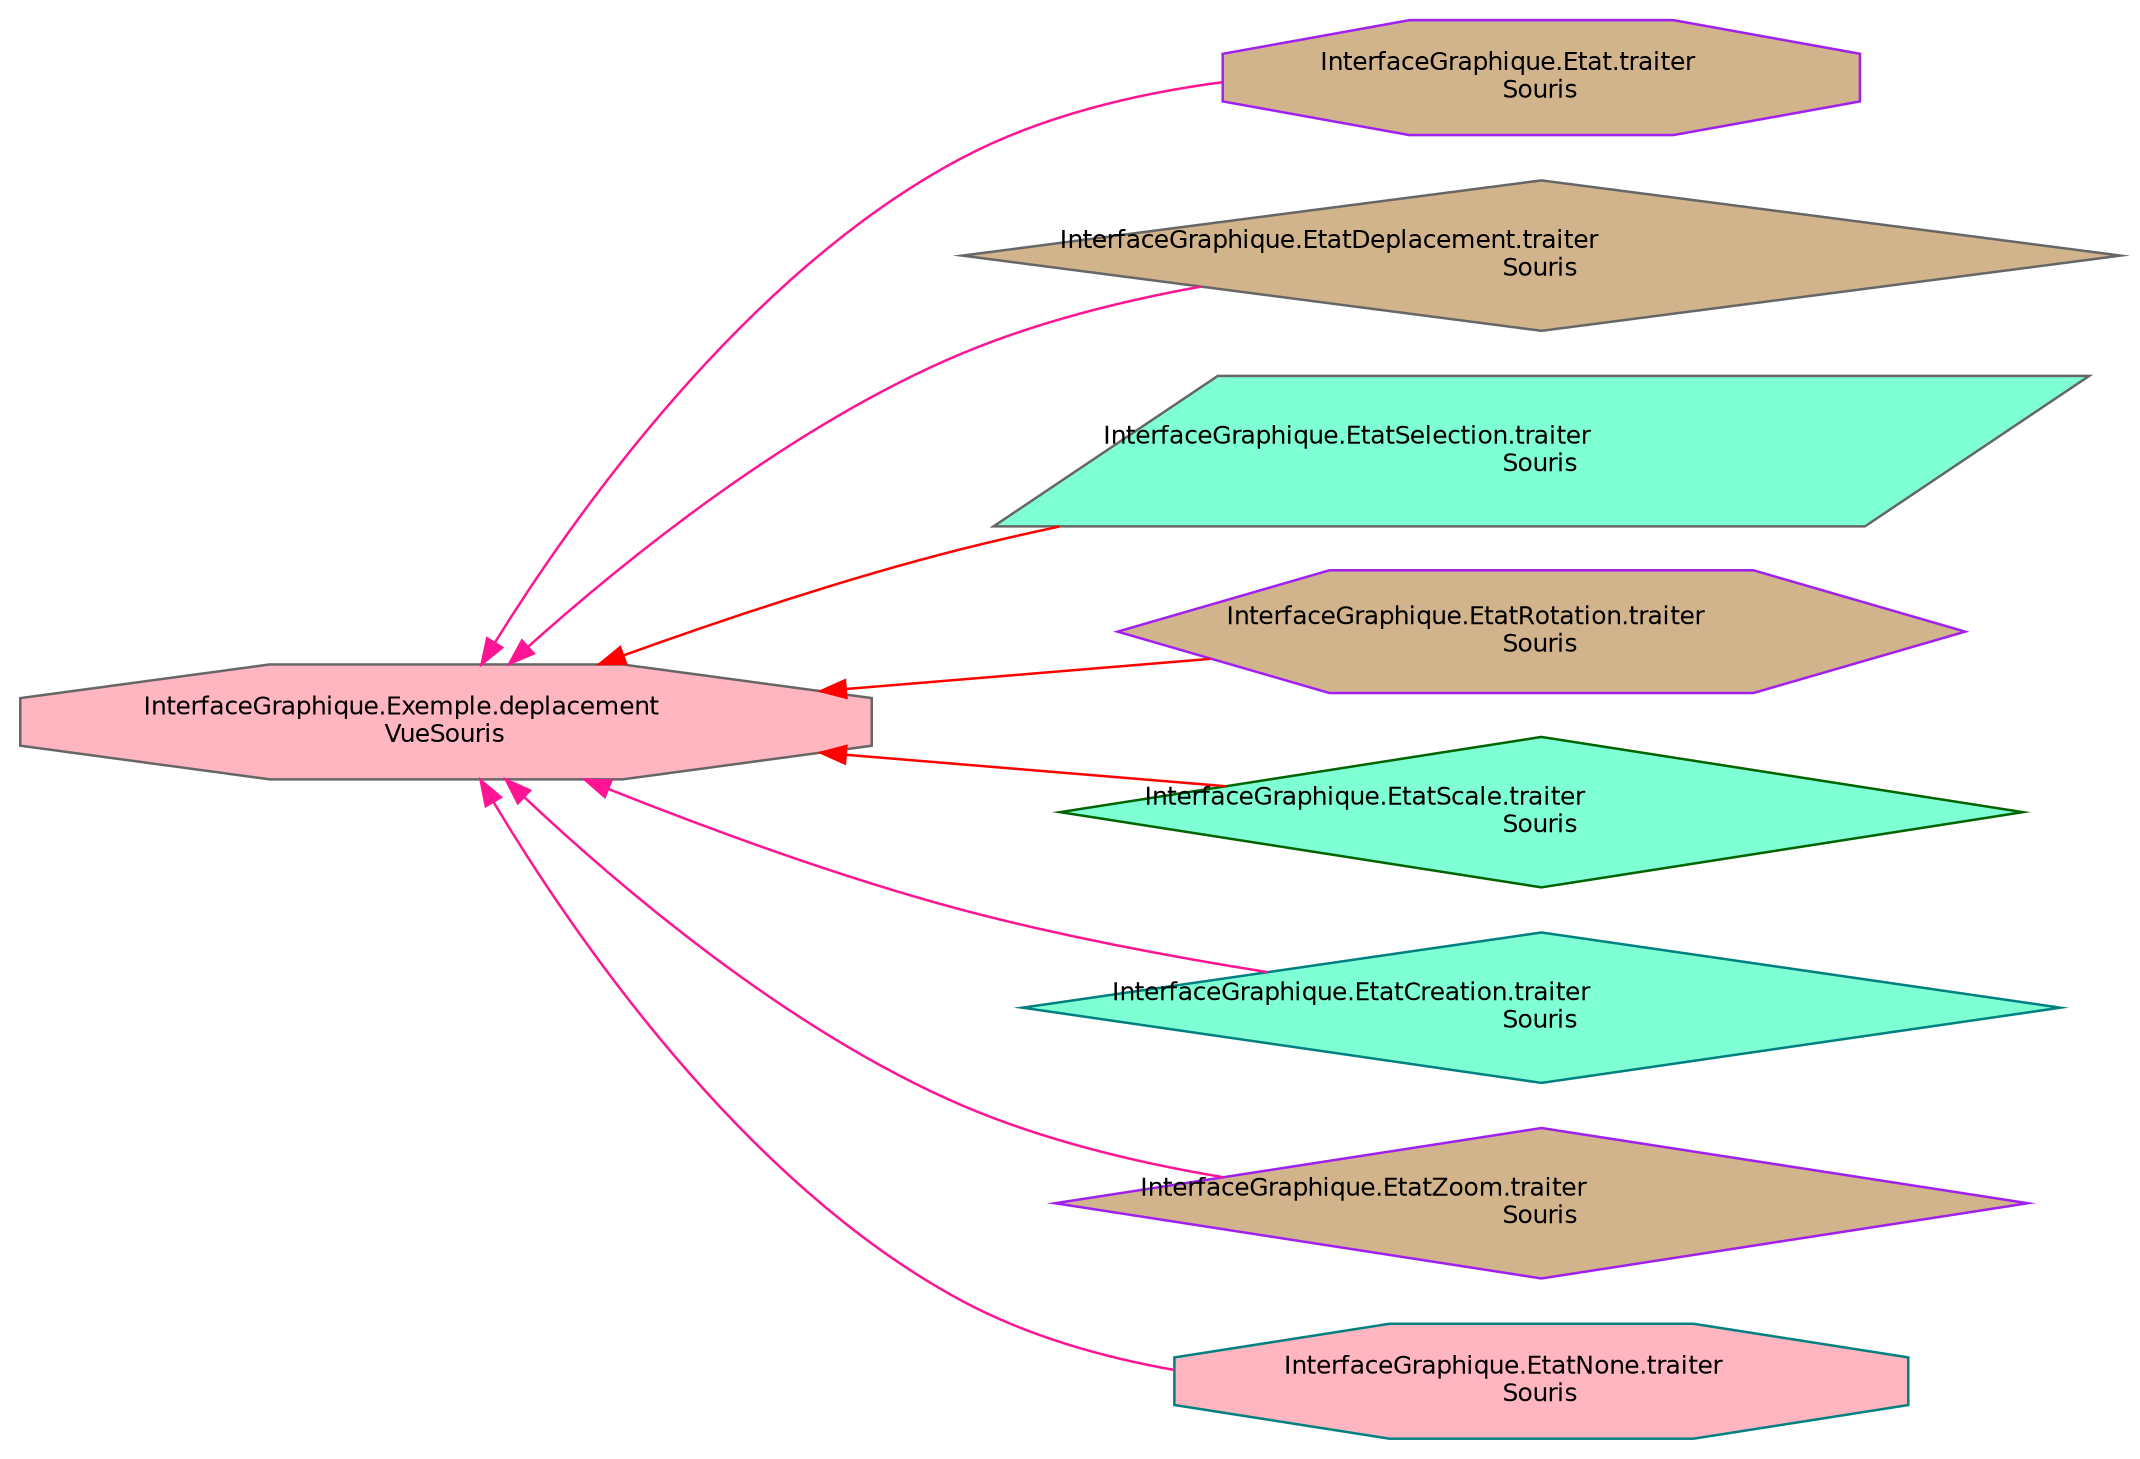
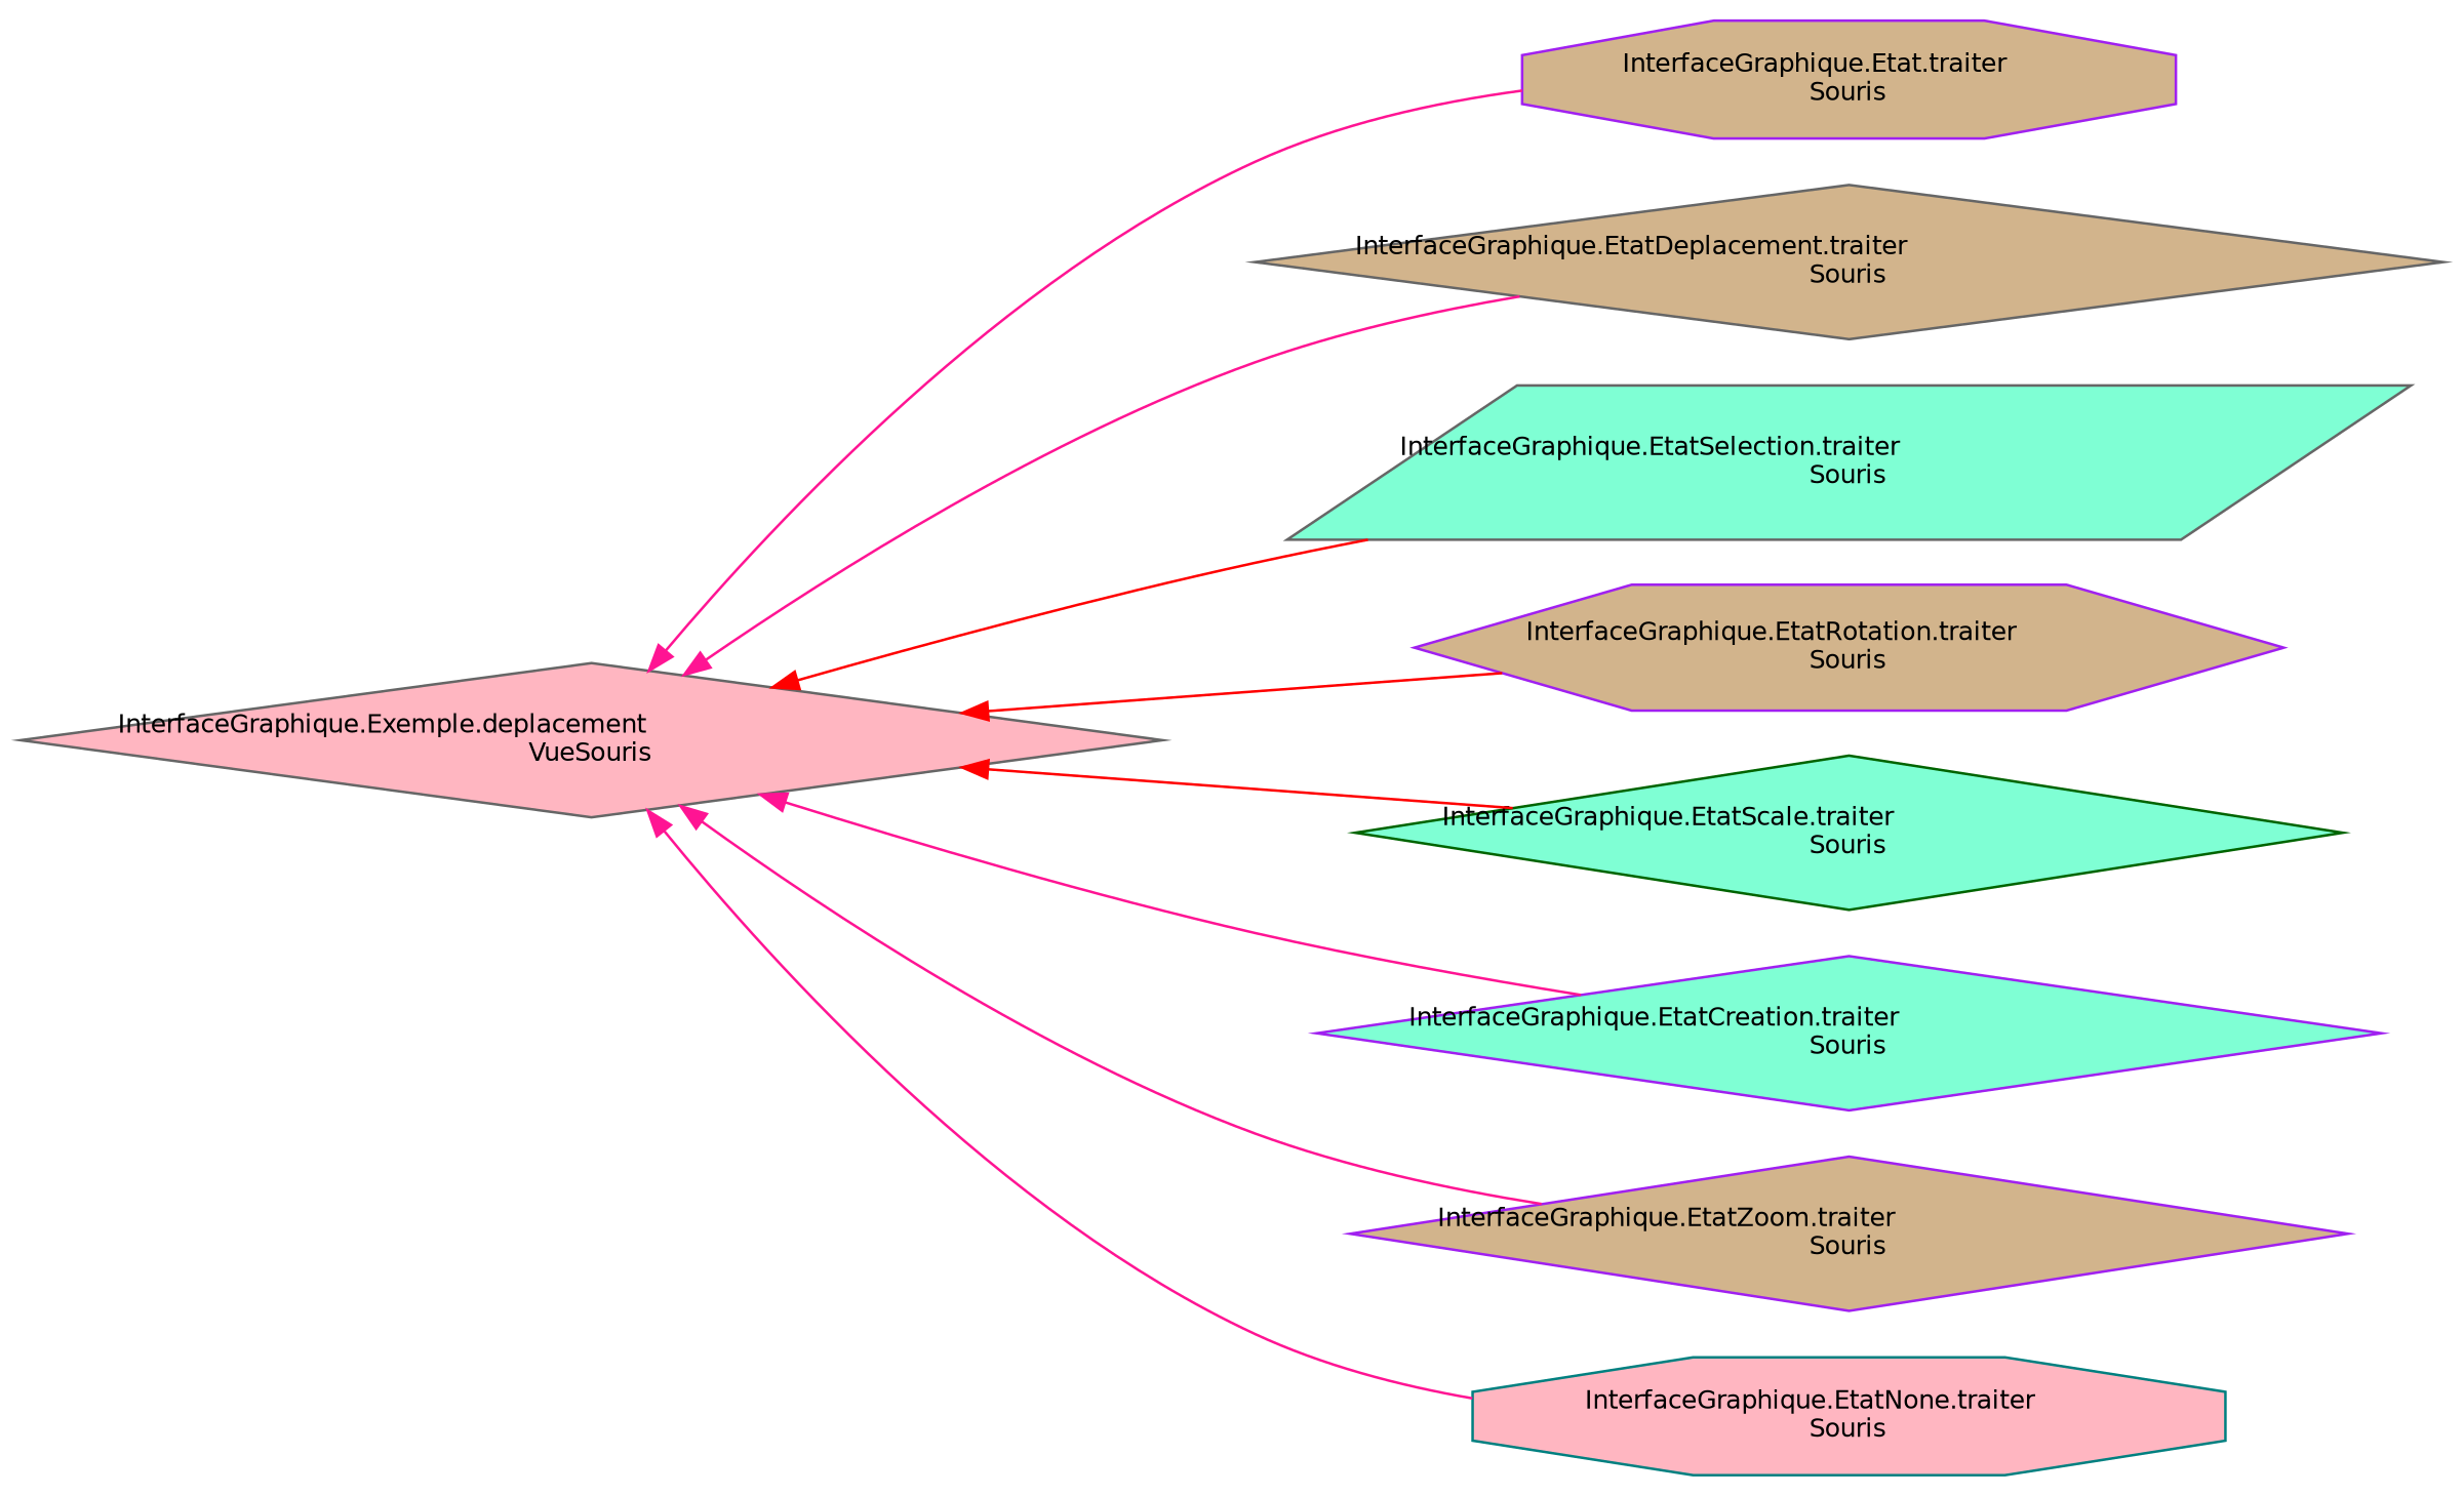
  digraph {
    rankdir=LR
    node [color=gray40 fillcolor=tan fontname=Helvetica fontsize=10 shape=diamond style=filled]
    edge [color=deeppink dir=back fontname=Helvetica fontsize=10 labelfontname=Helvetica labelfontsize=10 style=solid]
-   n1 [fillcolor=lightpink fontcolor=black height=0.2 label="InterfaceGraphique.Exemple.deplacement\lVueSouris" shape=octagon width=0.4]
+   n1 [fillcolor=lightpink fontcolor=black height=0.2 label="InterfaceGraphique.Exemple.deplacement\lVueSouris" width=0.4]
    n2 [color=purple height=0.2 label="InterfaceGraphique.Etat.traiter\lSouris" shape=octagon width=0.4]
    n3 [height=0.2 label="InterfaceGraphique.EtatDeplacement.traiter\lSouris" width=0.4]
    n4 [fillcolor=aquamarine height=0.2 label="InterfaceGraphique.EtatSelection.traiter\lSouris" shape=parallelogram width=0.4]
    n5 [color=purple height=0.2 label="InterfaceGraphique.EtatRotation.traiter\lSouris" shape=hexagon width=0.4]
    n6 [color=darkgreen fillcolor=aquamarine height=0.2 label="InterfaceGraphique.EtatScale.traiter\lSouris" width=0.4]
-   n7 [color=teal fillcolor=aquamarine height=0.2 label="InterfaceGraphique.EtatCreation.traiter\lSouris" width=0.4]
+   n7 [color=purple fillcolor=aquamarine height=0.2 label="InterfaceGraphique.EtatCreation.traiter\lSouris" width=0.4]
    n8 [color=purple height=0.2 label="InterfaceGraphique.EtatZoom.traiter\lSouris" width=0.4]
    n9 [color=teal fillcolor=lightpink height=0.2 label="InterfaceGraphique.EtatNone.traiter\lSouris" shape=octagon width=0.4]
    n1 -> n2
    n1 -> n3
    n1 -> n4 [color=red]
    n1 -> n5 [color=red]
    n1 -> n6 [color=red]
    n1 -> n7
    n1 -> n8
    n1 -> n9
  }
